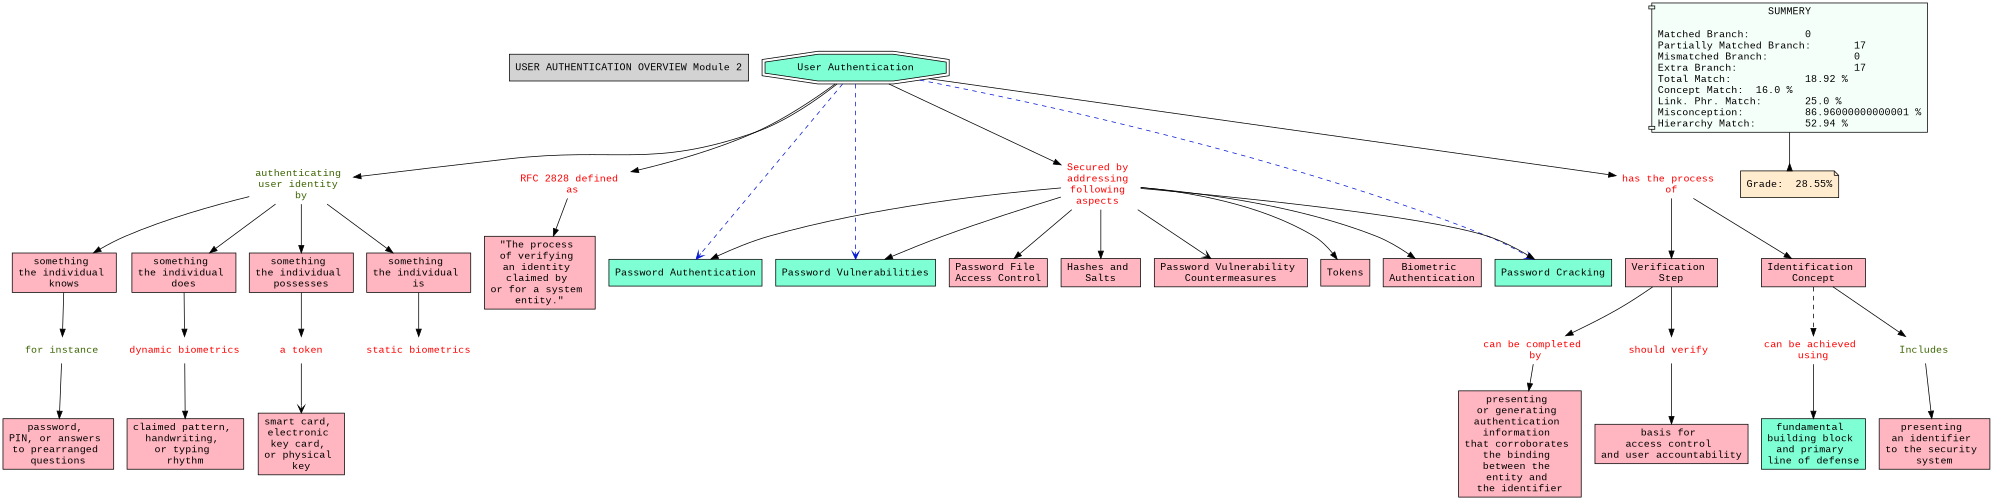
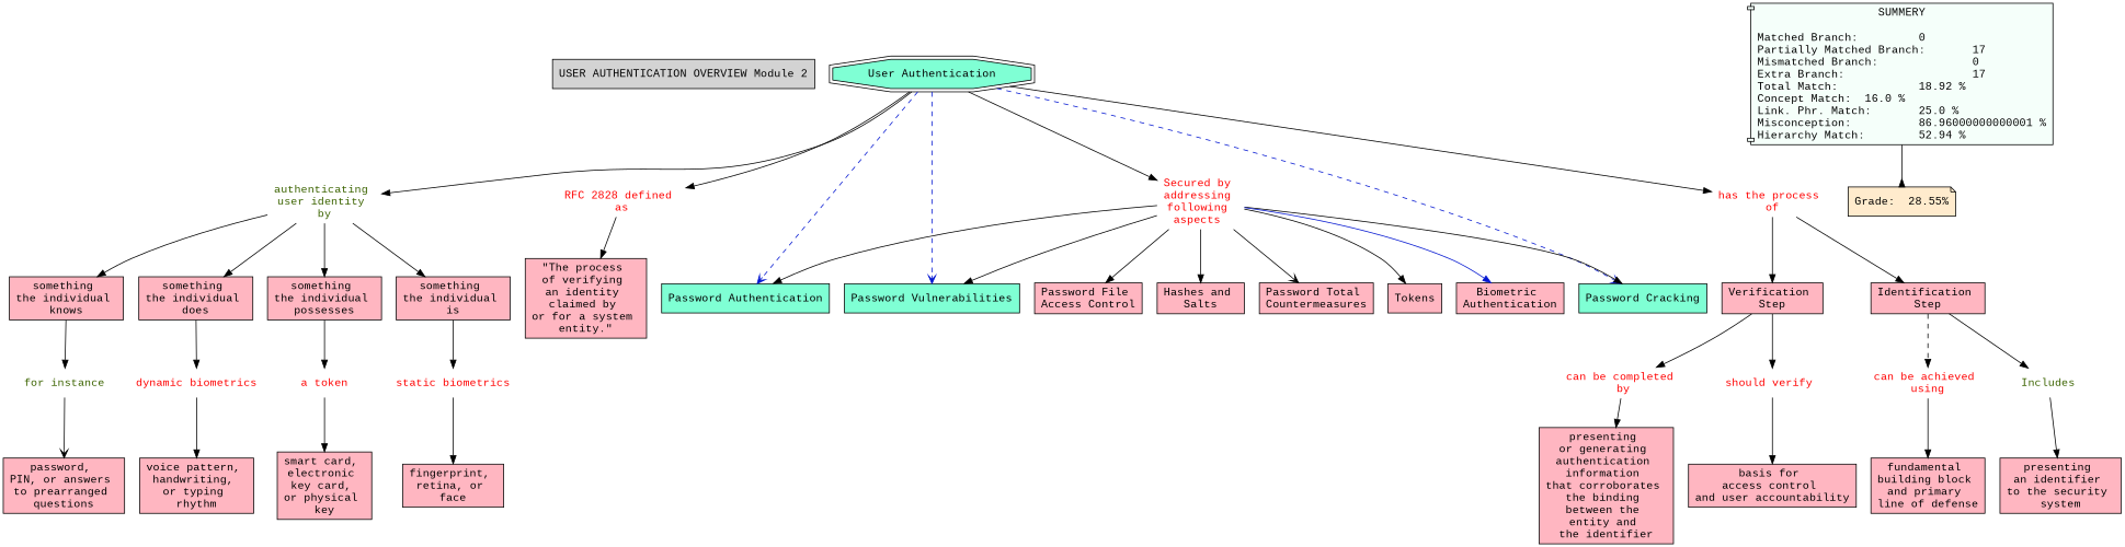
  digraph {
    fontname="Liberation Mono"
    node [Gsplines=true fontname="Liberation Mono" shape=rect style=filled fillcolor="#FFB6C1"]
    edge [constraint=true fontname="Liberation Mono"]
    n1 [label="USER AUTHENTICATION OVERVIEW Module 2" fillcolor=""]
    n2 [fontcolor="#3B6300" label="authenticating \nuser identity \nby" shape=none style="" fillcolor=""]
    n3 [label="something \nthe individual \nis"]
    n4 [label="something \nthe individual \nknows"]
    n5 [label="something \nthe individual \ndoes"]
    n6 [label="something \nthe individual \npossesses"]
    n7 [fontcolor=red label="static biometrics\n" shape=none style="" fillcolor=""]
    n8 [fontcolor="#3B6300" label="for instance\n" shape=none style="" fillcolor=""]
    n9 [fontcolor=red label="dynamic biometrics\n" shape=none style="" fillcolor=""]
    n10 [fontcolor=red label="a token" shape=none style="" fillcolor=""]
+   n11 [label="fingerprint, \nretina, or \nface"]
    n12 [fillcolor=aquamarine label="User Authentication\n" shape=doubleoctagon]
    n13 [fontcolor=red label="RFC 2828 defined \nas" shape=none style="" fillcolor=""]
    n14 [fontcolor=red label="Secured by \naddressing \nfollowing \naspects " shape=none style="" fillcolor=""]
    n15 [fontcolor=red label="has the process \nof" shape=none style="" fillcolor=""]
    n16 [fillcolor=aquamarine label="Password Authentication\n"]
    n17 [fillcolor=aquamarine label="Password Vulnerabilities\n"]
    n18 [fillcolor=aquamarine label="Password Cracking\n"]
    n19 [label="\"The process \nof verifying \nan identity \nclaimed by \nor for a system \nentity.\""]
    n20 [label="Password File \nAccess Control\n"]
    n21 [label="Hashes and \nSalts"]
-   n22 [label="Password Vulnerability \nCountermeasures"]
+   n22 [label="Password Total \nCountermeasures"]
    n23 [label=Tokens]
    n24 [label="Biometric \nAuthentication"]
-   n25 [label="Identification \nConcept"]
+   n25 [label="Identification \nStep"]
    n26 [label="Verification \nStep"]
    n27 [fontcolor=red label="can be achieved \nusing" shape=none style="" fillcolor=""]
-   n28 [fillcolor=aquamarine label="fundamental \nbuilding block \nand primary \nline of defense\n"]
+   n28 [label="fundamental \nbuilding block \nand primary \nline of defense\n"]
    n29 [fontcolor="#3B6300" label=Includes shape=none style="" fillcolor=""]
    n30 [fontcolor=red label="can be completed \nby" shape=none style="" fillcolor=""]
    n31 [fontcolor=red label="should verify \n" shape=none style="" fillcolor=""]
    n32 [label="password, \nPIN, or answers \nto prearranged \nquestions"]
    n33 [label="presenting \nan identifier \nto the security \nsystem"]
-   n34 [label="claimed pattern, \nhandwriting, \nor typing \nrhythm"]
+   n34 [label="voice pattern, \nhandwriting, \nor typing \nrhythm"]
    n35 [label="smart card, \nelectronic \nkey card, \nor physical \nkey"]
    n36 [label="presenting \nor generating \nauthentication \ninformation \nthat corroborates \nthe binding \nbetween the \nentity and \nthe identifier\n"]
    n37 [label="basis for \naccess control \nand user accountability\n"]
    n38 [fillcolor="#F5FFFA" label="SUMMERY\n\nMatched Branch:		0\lPartially Matched Branch:	17\lMismatched Branch:		0\lExtra Branch:			17\lTotal Match:		18.92 %\lConcept Match:	16.0 %\lLink. Phr. Match:	25.0 %\lMisconception:		86.96000000000001 %\lHierarchy Match:	52.94 %\l" shape=component]
    n39 [fillcolor="#FFEBCD" label="Grade:	28.55%" shape=note]
    n2 -> n3
    n2 -> n4
    n2 -> n5
    n2 -> n6
    n3 -> n7
    n4 -> n8
    n5 -> n9
    n6 -> n10
-   n8 -> n32
+   n7 -> n11
+   n8 -> n32 [arrowhead=open]
    n9 -> n34
-   n10 -> n35 [arrowhead=open]
+   n10 -> n35
    n12 -> n2
    n12 -> n13
    n12 -> n14
    n12 -> n15
    n12 -> n16 [arrowhead=open color="#0316D1" style=dashed]
    n12 -> n17 [arrowhead=open color="#0316D1" style=dashed]
    n12 -> n18 [arrowhead=open color="#0316D1" style=dashed]
    n13 -> n19
    n14 -> n16
    n14 -> n17
    n14 -> n18
    n14 -> n20
    n14 -> n21
    n14 -> n22 [arrowhead=open]
    n14 -> n23
-   n14 -> n24
+   n14 -> n24 [color="#0316D1"]
    n15 -> n25
    n15 -> n26
    n25 -> n27 [style=dashed]
    n25 -> n29
    n26 -> n30
    n26 -> n31
    n27 -> n28
    n29 -> n33
    n30 -> n36
    n31 -> n37
    n38 -> n39 [arrowhead=inv color=black]
  }
